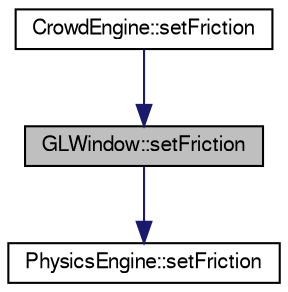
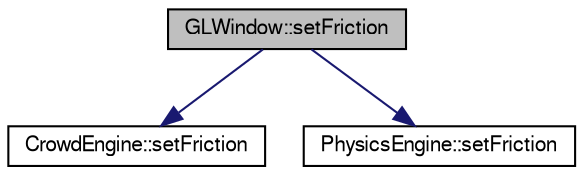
  digraph {
    rankdir=TB
    node [color=black fillcolor=white fontname=FreeSans fontsize=10 shape=record style=filled]
    edge [color=midnightblue fontname=FreeSans fontsize=10 labelfontname=FreeSans labelfontsize=10 style=solid]
    n1 [fillcolor=grey75 fontcolor=black height=0.2 label="GLWindow::setFriction" width=0.4]
    n2 [height=0.2 label="CrowdEngine::setFriction" width=0.4]
    n3 [height=0.2 label="PhysicsEngine::setFriction" width=0.4]
-   n2 -> n1
+   n1 -> n2
    n1 -> n3
  }
